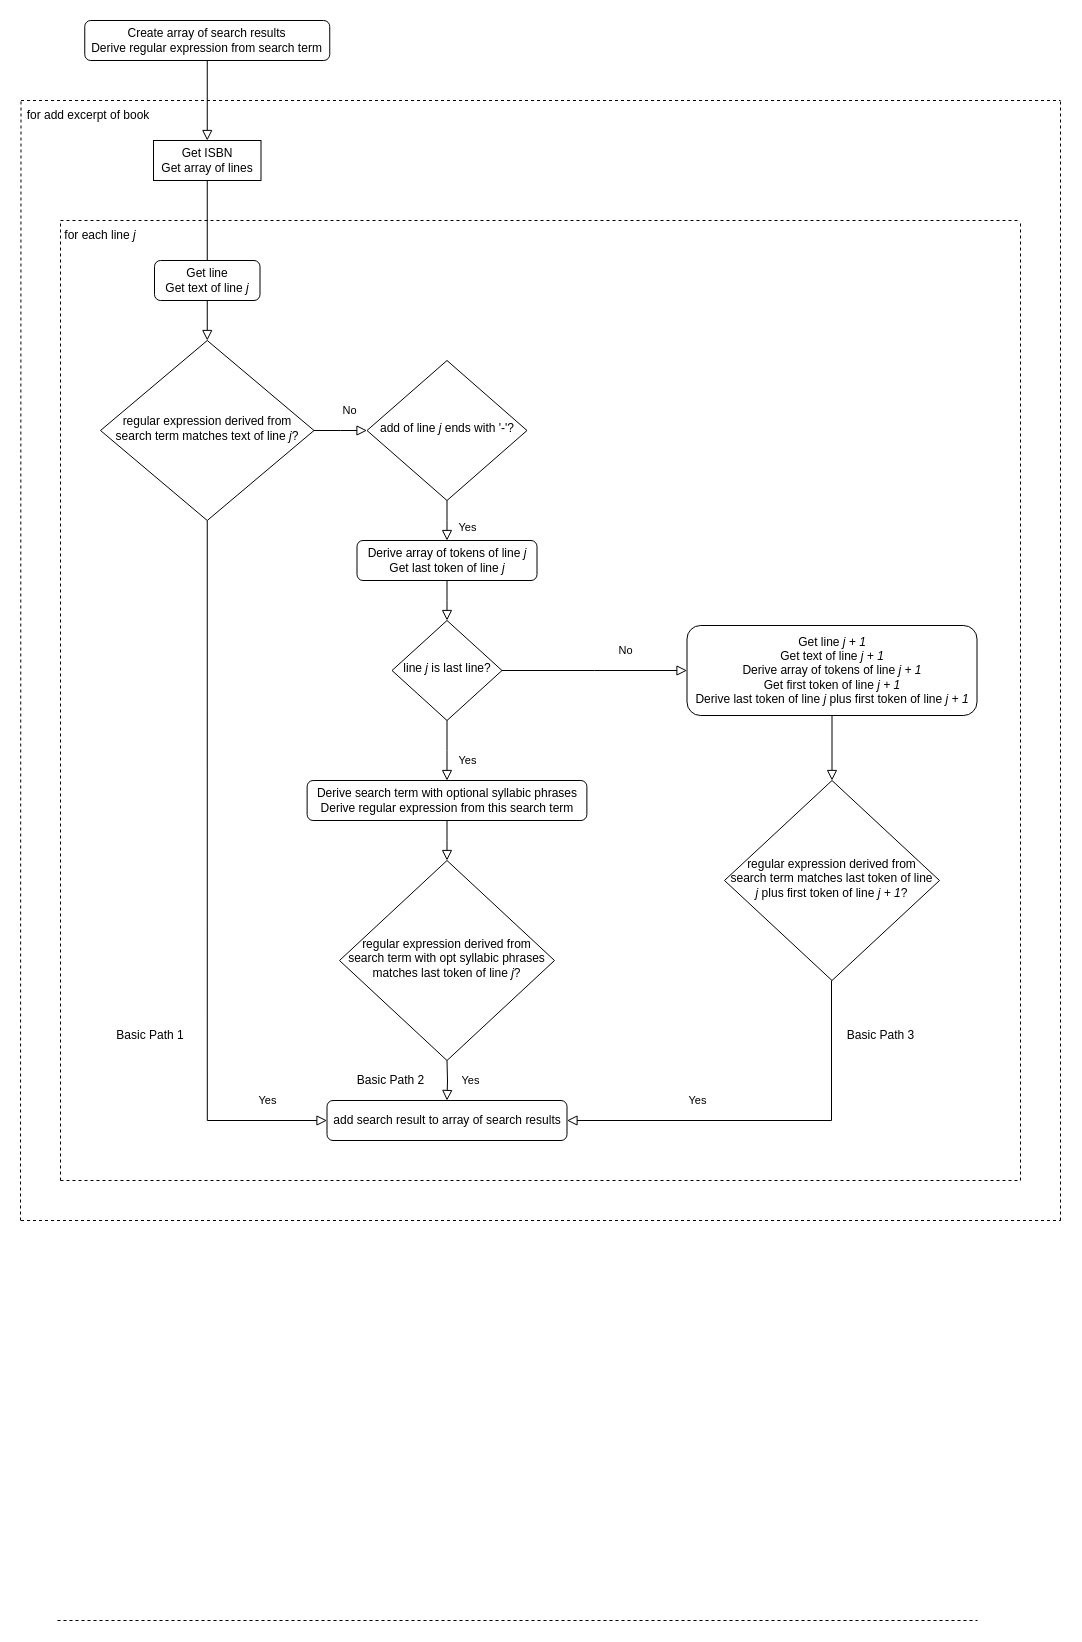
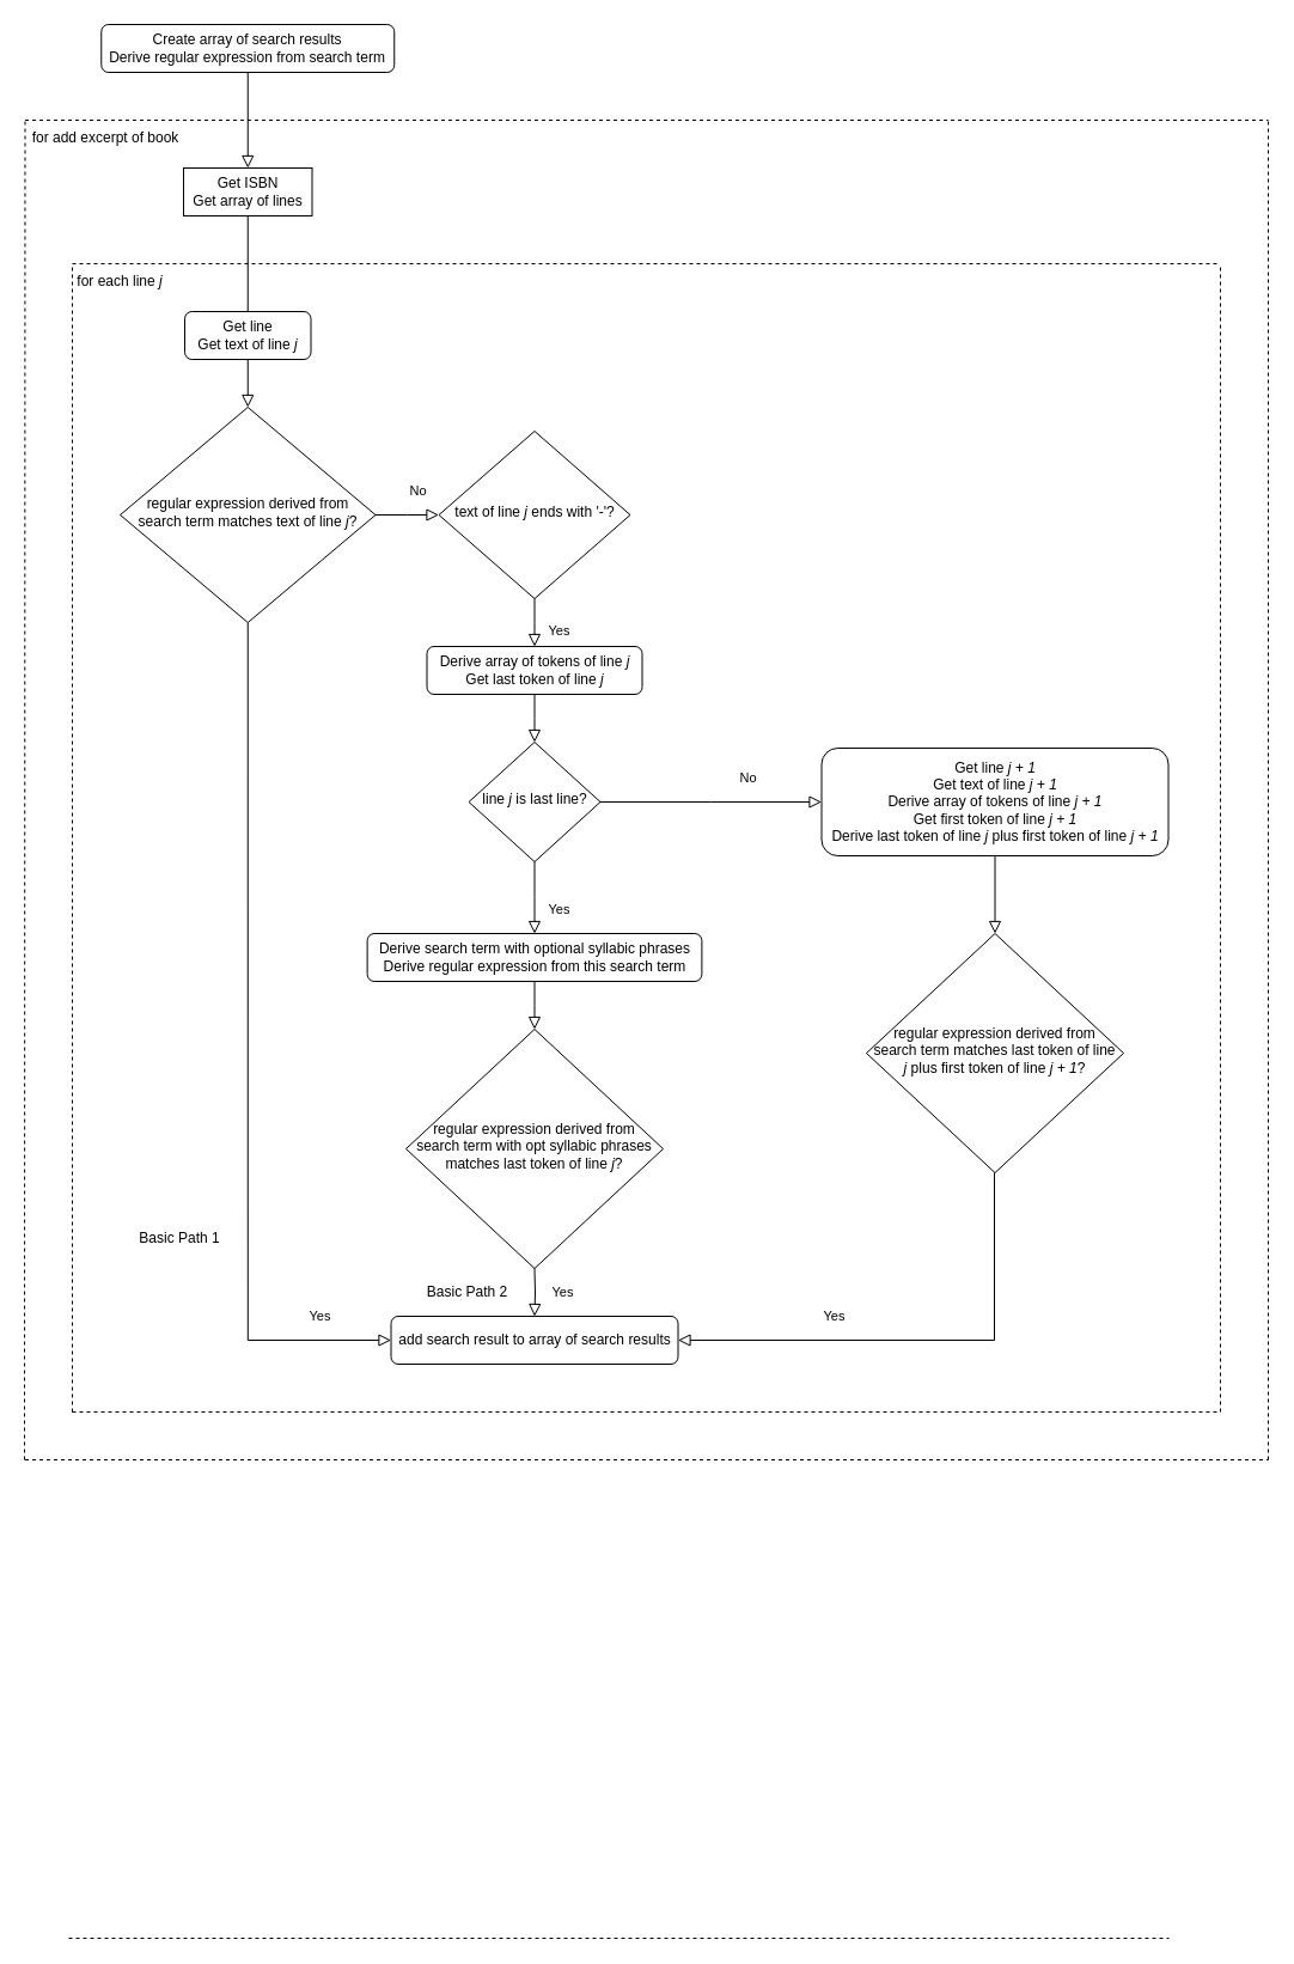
  <mxCell id="0" />
  <mxCell id="1" parent="0" />
  <mxCell id="2" value="" style="rounded=0;html=1;jettySize=auto;orthogonalLoop=1;fontSize=11;endArrow=block;endFill=0;endSize=8;strokeWidth=1;shadow=0;labelBackgroundColor=none;edgeStyle=orthogonalEdgeStyle;entryX=0.5;entryY=0;entryDx=0;entryDy=0;" parent="1" source="3" target="7" edge="1"><mxGeometry relative="1" as="geometry" /></mxCell>
  <mxCell id="3" value="Create array of search results&lt;br&gt;Derive regular expression from search term" style="rounded=1;whiteSpace=wrap;html=1;fontSize=12;glass=0;strokeWidth=1;shadow=0;" parent="1" vertex="1"><mxGeometry x="84.25" y="20" width="245" height="40" as="geometry" /></mxCell>
  <mxCell id="4" value="Yes" style="rounded=0;html=1;jettySize=auto;orthogonalLoop=1;fontSize=11;endArrow=block;endFill=0;endSize=8;strokeWidth=1;shadow=0;labelBackgroundColor=none;edgeStyle=orthogonalEdgeStyle;exitX=0.5;exitY=1;exitDx=0;exitDy=0;entryX=0;entryY=0.5;entryDx=0;entryDy=0;" parent="1" source="11" target="24" edge="1"><mxGeometry x="0.833" y="20" relative="1" as="geometry"><mxPoint as="offset" /><mxPoint x="226.5" y="540" as="sourcePoint" /><mxPoint x="206.5" y="840" as="targetPoint" /></mxGeometry></mxCell>
  <mxCell id="5" value="No" style="rounded=0;html=1;jettySize=auto;orthogonalLoop=1;fontSize=11;endArrow=block;endFill=0;endSize=8;strokeWidth=1;shadow=0;labelBackgroundColor=none;edgeStyle=orthogonalEdgeStyle;exitX=1;exitY=0.5;exitDx=0;exitDy=0;" parent="1" source="11" edge="1"><mxGeometry x="0.333" y="20" relative="1" as="geometry"><mxPoint as="offset" /><mxPoint x="266.5" y="530" as="sourcePoint" /><mxPoint x="366.5" y="430" as="targetPoint" /></mxGeometry></mxCell>
  <mxCell id="6" value="for add excerpt of book" style="text;html=1;strokeColor=none;fillColor=none;align=center;verticalAlign=middle;whiteSpace=wrap;rounded=0;" parent="1" vertex="1"><mxGeometry x="20.5" y="100" width="133.636" height="30" as="geometry" /></mxCell>
  <mxCell id="7" value="Get ISBN&lt;br&gt;Get array of lines" style="whiteSpace=wrap;html=1;fontSize=12;glass=0;strokeWidth=1;shadow=0;rounded=0;" parent="1" vertex="1"><mxGeometry x="153" y="140" width="107.5" height="40" as="geometry" /></mxCell>
  <mxCell id="8" value="" style="rounded=0;html=1;jettySize=auto;orthogonalLoop=1;fontSize=11;endArrow=none;endFill=0;endSize=8;strokeWidth=1;shadow=0;labelBackgroundColor=none;edgeStyle=orthogonalEdgeStyle;entryX=0.5;entryY=0;entryDx=0;entryDy=0;exitX=0.5;exitY=1;exitDx=0;exitDy=0;" parent="1" source="7" target="10" edge="1"><mxGeometry relative="1" as="geometry"><mxPoint x="257" y="250" as="sourcePoint" /><mxPoint x="257" y="330" as="targetPoint" /></mxGeometry></mxCell>
  <mxCell id="9" value="for each line &lt;i&gt;j&lt;/i&gt;" style="text;html=1;strokeColor=none;fillColor=none;align=center;verticalAlign=middle;whiteSpace=wrap;rounded=0;" parent="1" vertex="1"><mxGeometry x="60" y="220" width="79.5" height="30" as="geometry" /></mxCell>
  <mxCell id="10" value="Get line&lt;br&gt;Get text of line &lt;i&gt;j&lt;/i&gt;" style="rounded=1;whiteSpace=wrap;html=1;fontSize=12;glass=0;strokeWidth=1;shadow=0;" parent="1" vertex="1"><mxGeometry x="154" y="260" width="105.5" height="40" as="geometry" /></mxCell>
  <mxCell id="11" value="regular expression derived from search term matches text of line &lt;i&gt;j&lt;/i&gt;?" style="rhombus;whiteSpace=wrap;html=1;shadow=0;fontFamily=Helvetica;fontSize=12;align=center;strokeWidth=1;spacing=6;spacingTop=-4;" parent="1" vertex="1"><mxGeometry x="100" y="340" width="213.5" height="180" as="geometry" /></mxCell>
  <mxCell id="12" value="" style="rounded=0;html=1;jettySize=auto;orthogonalLoop=1;fontSize=11;endArrow=block;endFill=0;endSize=8;strokeWidth=1;shadow=0;labelBackgroundColor=none;edgeStyle=orthogonalEdgeStyle;exitX=0.5;exitY=1;exitDx=0;exitDy=0;entryX=0.5;entryY=0;entryDx=0;entryDy=0;" parent="1" source="10" target="11" edge="1"><mxGeometry relative="1" as="geometry"><mxPoint x="293.5" y="320" as="sourcePoint" /><mxPoint x="203.5" y="340" as="targetPoint" /></mxGeometry></mxCell>
- <mxCell id="13" value="add of line &lt;i&gt;j&lt;/i&gt;&amp;nbsp;ends with '-'?" style="rhombus;whiteSpace=wrap;html=1;shadow=0;fontFamily=Helvetica;fontSize=12;align=center;strokeWidth=1;spacing=6;spacingTop=-4;" parent="1" vertex="1"><mxGeometry x="366.5" y="360" width="160" height="140" as="geometry" /></mxCell>
+ <mxCell id="13" value="text of line &lt;i&gt;j&lt;/i&gt;&amp;nbsp;ends with '-'?" style="rhombus;whiteSpace=wrap;html=1;shadow=0;fontFamily=Helvetica;fontSize=12;align=center;strokeWidth=1;spacing=6;spacingTop=-4;" parent="1" vertex="1"><mxGeometry x="366.5" y="360" width="160" height="140" as="geometry" /></mxCell>
  <mxCell id="14" value="Yes" style="rounded=0;html=1;jettySize=auto;orthogonalLoop=1;fontSize=11;endArrow=block;endFill=0;endSize=8;strokeWidth=1;shadow=0;labelBackgroundColor=none;edgeStyle=orthogonalEdgeStyle;exitX=0.5;exitY=1;exitDx=0;exitDy=0;" parent="1" source="13" edge="1"><mxGeometry x="0.333" y="20" relative="1" as="geometry"><mxPoint as="offset" /><mxPoint x="374.5" y="530" as="sourcePoint" /><mxPoint x="446.5" y="540" as="targetPoint" /></mxGeometry></mxCell>
  <mxCell id="15" value="Derive array of tokens of line &lt;i&gt;j&lt;/i&gt;&lt;br&gt;Get last token of line &lt;i&gt;j&lt;/i&gt;" style="rounded=1;whiteSpace=wrap;html=1;fontSize=12;glass=0;strokeWidth=1;shadow=0;" parent="1" vertex="1"><mxGeometry x="356.5" y="540" width="180" height="40" as="geometry" /></mxCell>
  <mxCell id="16" value="" style="rounded=0;html=1;jettySize=auto;orthogonalLoop=1;fontSize=11;endArrow=block;endFill=0;endSize=8;strokeWidth=1;shadow=0;labelBackgroundColor=none;edgeStyle=orthogonalEdgeStyle;exitX=0.5;exitY=1;exitDx=0;exitDy=0;" parent="1" source="15" edge="1"><mxGeometry relative="1" as="geometry"><mxPoint x="606.5" y="505" as="sourcePoint" /><mxPoint x="446.5" y="620" as="targetPoint" /></mxGeometry></mxCell>
  <mxCell id="17" value="line &lt;i&gt;j&lt;/i&gt;&amp;nbsp;is last line?" style="rhombus;whiteSpace=wrap;html=1;shadow=0;fontFamily=Helvetica;fontSize=12;align=center;strokeWidth=1;spacing=6;spacingTop=-4;" parent="1" vertex="1"><mxGeometry x="391.5" y="620" width="110" height="100" as="geometry" /></mxCell>
  <mxCell id="18" value="No" style="rounded=0;html=1;jettySize=auto;orthogonalLoop=1;fontSize=11;endArrow=block;endFill=0;endSize=8;strokeWidth=1;shadow=0;labelBackgroundColor=none;edgeStyle=orthogonalEdgeStyle;exitX=1;exitY=0.5;exitDx=0;exitDy=0;" parent="1" source="17" edge="1"><mxGeometry x="0.333" y="20" relative="1" as="geometry"><mxPoint as="offset" /><mxPoint x="323.5" y="320" as="sourcePoint" /><mxPoint x="686.5" y="670" as="targetPoint" /></mxGeometry></mxCell>
  <mxCell id="19" value="Yes" style="rounded=0;html=1;jettySize=auto;orthogonalLoop=1;fontSize=11;endArrow=block;endFill=0;endSize=8;strokeWidth=1;shadow=0;labelBackgroundColor=none;edgeStyle=orthogonalEdgeStyle;exitX=0.5;exitY=1;exitDx=0;exitDy=0;" parent="1" source="17" edge="1"><mxGeometry x="0.333" y="20" relative="1" as="geometry"><mxPoint as="offset" /><mxPoint x="456.5" y="430" as="sourcePoint" /><mxPoint x="446.5" y="780" as="targetPoint" /></mxGeometry></mxCell>
  <mxCell id="20" value="Derive search term with optional syllabic phrases&lt;br&gt;Derive regular expression from this search term" style="rounded=1;whiteSpace=wrap;html=1;fontSize=12;glass=0;strokeWidth=1;shadow=0;" parent="1" vertex="1"><mxGeometry x="306.63" y="780" width="279.75" height="40" as="geometry" /></mxCell>
  <mxCell id="21" value="" style="rounded=0;html=1;jettySize=auto;orthogonalLoop=1;fontSize=11;endArrow=block;endFill=0;endSize=8;strokeWidth=1;shadow=0;labelBackgroundColor=none;edgeStyle=orthogonalEdgeStyle;exitX=0.5;exitY=1;exitDx=0;exitDy=0;" parent="1" source="20" edge="1"><mxGeometry relative="1" as="geometry"><mxPoint x="456.5" y="838" as="sourcePoint" /><mxPoint x="446.5" y="860" as="targetPoint" /></mxGeometry></mxCell>
  <mxCell id="22" value="regular expression derived from search term with opt syllabic phrases matches last token of line &lt;i&gt;j&lt;/i&gt;?" style="rhombus;whiteSpace=wrap;html=1;shadow=0;fontFamily=Helvetica;fontSize=12;align=center;strokeWidth=1;spacing=6;spacingTop=-4;" parent="1" vertex="1"><mxGeometry x="339" y="860" width="215" height="200" as="geometry" /></mxCell>
  <mxCell id="23" value="Yes" style="rounded=0;html=1;jettySize=auto;orthogonalLoop=1;fontSize=11;endArrow=block;endFill=0;endSize=8;strokeWidth=1;shadow=0;labelBackgroundColor=none;edgeStyle=orthogonalEdgeStyle;exitX=0.5;exitY=1;exitDx=0;exitDy=0;" parent="1" edge="1"><mxGeometry x="0.048" y="23" relative="1" as="geometry"><mxPoint y="-1" as="offset" /><mxPoint x="446.5" y="1060" as="sourcePoint" /><mxPoint x="446.5" y="1100" as="targetPoint" /></mxGeometry></mxCell>
  <mxCell id="24" value="add search result to array of search results" style="rounded=1;whiteSpace=wrap;html=1;fontSize=12;glass=0;strokeWidth=1;shadow=0;" parent="1" vertex="1"><mxGeometry x="326.5" y="1100" width="240" height="40" as="geometry" /></mxCell>
  <mxCell id="25" value="Get line &lt;i&gt;j + 1&lt;/i&gt;&lt;br&gt;Get text of line &lt;i&gt;j + 1&lt;/i&gt;&lt;br&gt;Derive array of tokens of line &lt;i&gt;j + 1&lt;/i&gt;&lt;br&gt;Get first token of line &lt;i&gt;j + 1&lt;/i&gt;&lt;br&gt;Derive last token of line &lt;i&gt;j&lt;/i&gt;&amp;nbsp;plus first token of line &lt;i&gt;j + 1&lt;/i&gt;" style="rounded=1;whiteSpace=wrap;html=1;fontSize=12;glass=0;strokeWidth=1;shadow=0;" parent="1" vertex="1"><mxGeometry x="686.5" y="625" width="290" height="90" as="geometry" /></mxCell>
  <mxCell id="26" value="regular expression derived from search term matches last token of line &lt;i&gt;j&lt;/i&gt;&amp;nbsp;plus first token of line &lt;i&gt;j + 1&lt;/i&gt;?" style="rhombus;whiteSpace=wrap;html=1;shadow=0;fontFamily=Helvetica;fontSize=12;align=center;strokeWidth=1;spacing=6;spacingTop=-4;" parent="1" vertex="1"><mxGeometry x="724" y="780" width="215" height="200" as="geometry" /></mxCell>
  <mxCell id="27" value="" style="rounded=0;html=1;jettySize=auto;orthogonalLoop=1;fontSize=11;endArrow=block;endFill=0;endSize=8;strokeWidth=1;shadow=0;labelBackgroundColor=none;edgeStyle=orthogonalEdgeStyle;exitX=0.5;exitY=1;exitDx=0;exitDy=0;entryX=0.5;entryY=0;entryDx=0;entryDy=0;" parent="1" source="25" target="26" edge="1"><mxGeometry relative="1" as="geometry"><mxPoint x="836.5" y="730" as="sourcePoint" /><mxPoint x="836.5" y="770" as="targetPoint" /></mxGeometry></mxCell>
  <mxCell id="28" value="Yes" style="rounded=0;html=1;jettySize=auto;orthogonalLoop=1;fontSize=11;endArrow=block;endFill=0;endSize=8;strokeWidth=1;shadow=0;labelBackgroundColor=none;edgeStyle=orthogonalEdgeStyle;exitX=0.5;exitY=1;exitDx=0;exitDy=0;entryX=1;entryY=0.5;entryDx=0;entryDy=0;" parent="1" target="24" edge="1"><mxGeometry x="0.357" y="-20" relative="1" as="geometry"><mxPoint as="offset" /><mxPoint x="831" y="980" as="sourcePoint" /><mxPoint x="766.5" y="1090" as="targetPoint" /><Array as="points"><mxPoint x="831.5" y="1120" /></Array></mxGeometry></mxCell>
  <mxCell id="29" value="" style="endArrow=none;dashed=1;html=1;rounded=0;exitX=0;exitY=0;exitDx=0;exitDy=0;" parent="1" source="6" edge="1"><mxGeometry width="50" height="50" relative="1" as="geometry"><mxPoint x="200" y="300" as="sourcePoint" /><mxPoint x="1060" y="100" as="targetPoint" /></mxGeometry></mxCell>
  <mxCell id="30" value="" style="endArrow=none;dashed=1;html=1;rounded=0;exitX=0;exitY=0;exitDx=0;exitDy=0;" parent="1" edge="1"><mxGeometry width="50" height="50" relative="1" as="geometry"><mxPoint x="20.5" y="1220" as="sourcePoint" /><mxPoint x="1060" y="1220" as="targetPoint" /></mxGeometry></mxCell>
  <mxCell id="31" value="" style="endArrow=none;dashed=1;html=1;rounded=0;entryX=0;entryY=0;entryDx=0;entryDy=0;" parent="1" target="6" edge="1"><mxGeometry width="50" height="50" relative="1" as="geometry"><mxPoint x="20" y="1220" as="sourcePoint" /><mxPoint x="480" y="100" as="targetPoint" /></mxGeometry></mxCell>
  <mxCell id="32" value="" style="endArrow=none;dashed=1;html=1;rounded=0;entryX=0;entryY=0;entryDx=0;entryDy=0;" parent="1" edge="1"><mxGeometry width="50" height="50" relative="1" as="geometry"><mxPoint x="1060" y="1220" as="sourcePoint" /><mxPoint x="1060" y="100" as="targetPoint" /></mxGeometry></mxCell>
  <mxCell id="33" value="" style="endArrow=none;dashed=1;html=1;rounded=0;exitX=0;exitY=0;exitDx=0;exitDy=0;" parent="1" edge="1"><mxGeometry width="50" height="50" relative="1" as="geometry"><mxPoint x="60" y="220" as="sourcePoint" /><mxPoint x="1020" y="220" as="targetPoint" /></mxGeometry></mxCell>
  <mxCell id="34" value="" style="endArrow=none;dashed=1;html=1;rounded=0;exitX=0;exitY=0;exitDx=0;exitDy=0;" parent="1" edge="1"><mxGeometry width="50" height="50" relative="1" as="geometry"><mxPoint x="57" y="1620" as="sourcePoint" /><mxPoint x="977" y="1620" as="targetPoint" /></mxGeometry></mxCell>
  <mxCell id="35" value="" style="endArrow=none;dashed=1;html=1;rounded=0;exitX=0;exitY=0;exitDx=0;exitDy=0;" parent="1" edge="1"><mxGeometry width="50" height="50" relative="1" as="geometry"><mxPoint x="60" y="1180" as="sourcePoint" /><mxPoint x="1020" y="1180" as="targetPoint" /></mxGeometry></mxCell>
  <mxCell id="36" value="" style="endArrow=none;dashed=1;html=1;rounded=0;entryX=0;entryY=0;entryDx=0;entryDy=0;" parent="1" target="9" edge="1"><mxGeometry width="50" height="50" relative="1" as="geometry"><mxPoint x="60" y="1180" as="sourcePoint" /><mxPoint x="30" y="110" as="targetPoint" /></mxGeometry></mxCell>
  <mxCell id="37" value="" style="endArrow=none;dashed=1;html=1;rounded=0;entryX=0;entryY=0;entryDx=0;entryDy=0;" parent="1" edge="1"><mxGeometry width="50" height="50" relative="1" as="geometry"><mxPoint x="1020" y="1180" as="sourcePoint" /><mxPoint x="1020" y="220" as="targetPoint" /></mxGeometry></mxCell>
  <mxCell id="38" value="Basic Path 1" style="text;html=1;strokeColor=none;fillColor=none;align=center;verticalAlign=middle;whiteSpace=wrap;rounded=0;" parent="1" vertex="1"><mxGeometry x="110" y="1020" width="80" height="30" as="geometry" /></mxCell>
  <mxCell id="39" value="Basic Path 2" style="text;html=1;strokeColor=none;fillColor=none;align=center;verticalAlign=middle;whiteSpace=wrap;rounded=0;" parent="1" vertex="1"><mxGeometry x="350" y="1070" width="80.5" height="20" as="geometry" /></mxCell>
- <mxCell id="40" value="Basic Path 3" style="text;html=1;strokeColor=none;fillColor=none;align=center;verticalAlign=middle;whiteSpace=wrap;rounded=0;" parent="1" vertex="1"><mxGeometry x="840" y="1020" width="80.5" height="30" as="geometry" /></mxCell>
